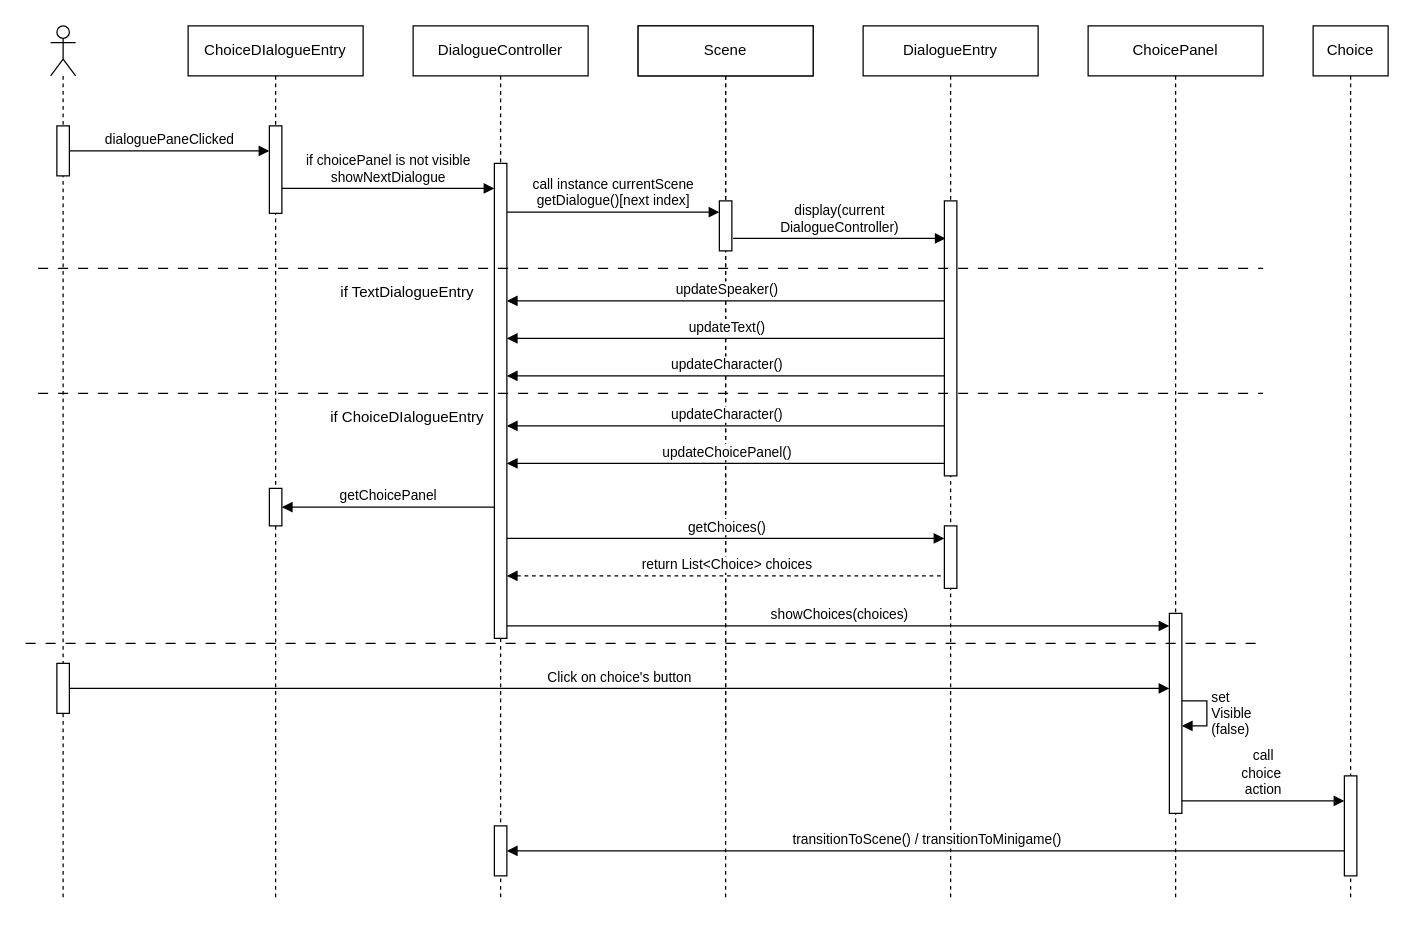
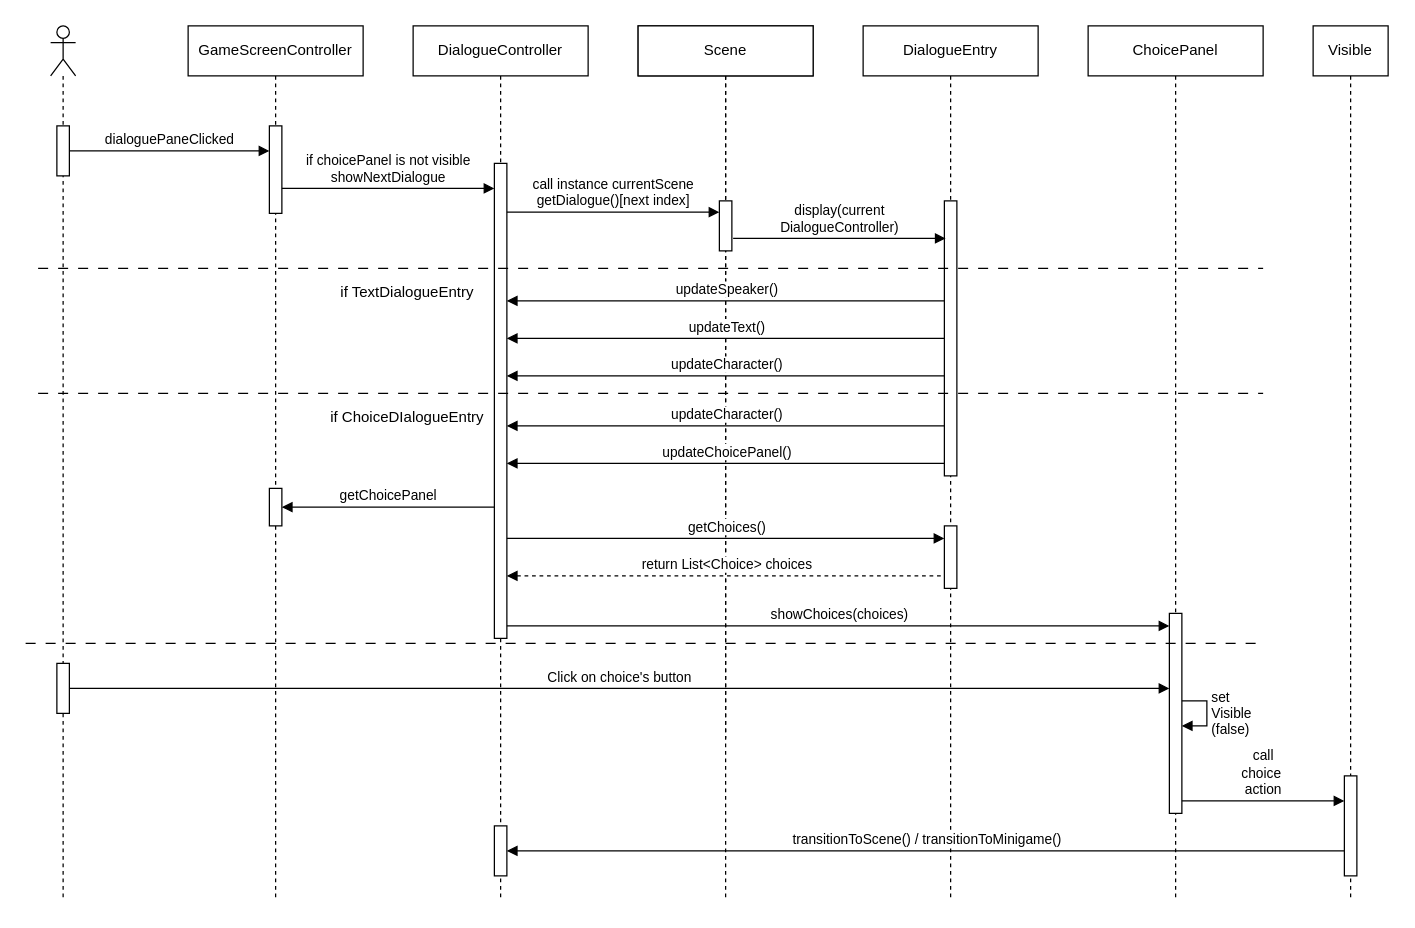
  <mxCell id="0" />
  <mxCell id="1" parent="0" />
  <mxCell id="2" value="" style="shape=umlLifeline;perimeter=lifelinePerimeter;whiteSpace=wrap;html=1;container=1;dropTarget=0;collapsible=0;recursiveResize=0;outlineConnect=0;portConstraint=eastwest;newEdgeStyle={&quot;curved&quot;:0,&quot;rounded&quot;:0};participant=umlActor;" vertex="1" parent="1"><mxGeometry x="40" y="20" width="20" height="700" as="geometry" /></mxCell>
  <mxCell id="3" value="" style="html=1;points=[[0,0,0,0,5],[0,1,0,0,-5],[1,0,0,0,5],[1,1,0,0,-5]];perimeter=orthogonalPerimeter;outlineConnect=0;targetShapes=umlLifeline;portConstraint=eastwest;newEdgeStyle={&quot;curved&quot;:0,&quot;rounded&quot;:0};" vertex="1" parent="2"><mxGeometry x="5" y="80" width="10" height="40" as="geometry" /></mxCell>
  <mxCell id="4" value="" style="html=1;points=[[0,0,0,0,5],[0,1,0,0,-5],[1,0,0,0,5],[1,1,0,0,-5]];perimeter=orthogonalPerimeter;outlineConnect=0;targetShapes=umlLifeline;portConstraint=eastwest;newEdgeStyle={&quot;curved&quot;:0,&quot;rounded&quot;:0};" vertex="1" parent="2"><mxGeometry x="5" y="510" width="10" height="40" as="geometry" /></mxCell>
- <mxCell id="5" value="ChoiceDIalogueEntry" style="shape=umlLifeline;perimeter=lifelinePerimeter;whiteSpace=wrap;html=1;container=1;dropTarget=0;collapsible=0;recursiveResize=0;outlineConnect=0;portConstraint=eastwest;newEdgeStyle={&quot;curved&quot;:0,&quot;rounded&quot;:0};" vertex="1" parent="1"><mxGeometry x="150" y="20" width="140" height="700" as="geometry" /></mxCell>
+ <mxCell id="5" value="GameScreenController" style="shape=umlLifeline;perimeter=lifelinePerimeter;whiteSpace=wrap;html=1;container=1;dropTarget=0;collapsible=0;recursiveResize=0;outlineConnect=0;portConstraint=eastwest;newEdgeStyle={&quot;curved&quot;:0,&quot;rounded&quot;:0};" vertex="1" parent="1"><mxGeometry x="150" y="20" width="140" height="700" as="geometry" /></mxCell>
  <mxCell id="6" value="" style="html=1;points=[[0,0,0,0,5],[0,1,0,0,-5],[1,0,0,0,5],[1,1,0,0,-5]];perimeter=orthogonalPerimeter;outlineConnect=0;targetShapes=umlLifeline;portConstraint=eastwest;newEdgeStyle={&quot;curved&quot;:0,&quot;rounded&quot;:0};" vertex="1" parent="5"><mxGeometry x="65" y="80" width="10" height="70" as="geometry" /></mxCell>
  <mxCell id="7" value="" style="html=1;points=[[0,0,0,0,5],[0,1,0,0,-5],[1,0,0,0,5],[1,1,0,0,-5]];perimeter=orthogonalPerimeter;outlineConnect=0;targetShapes=umlLifeline;portConstraint=eastwest;newEdgeStyle={&quot;curved&quot;:0,&quot;rounded&quot;:0};" vertex="1" parent="5"><mxGeometry x="65" y="370" width="10" height="30" as="geometry" /></mxCell>
  <mxCell id="8" value="Scene" style="shape=umlLifeline;perimeter=lifelinePerimeter;whiteSpace=wrap;html=1;container=1;dropTarget=0;collapsible=0;recursiveResize=0;outlineConnect=0;portConstraint=eastwest;newEdgeStyle={&quot;curved&quot;:0,&quot;rounded&quot;:0};" vertex="1" parent="1"><mxGeometry x="510" y="20" width="140" height="570" as="geometry" /></mxCell>
  <mxCell id="9" value="DialogueController" style="shape=umlLifeline;perimeter=lifelinePerimeter;whiteSpace=wrap;html=1;container=1;dropTarget=0;collapsible=0;recursiveResize=0;outlineConnect=0;portConstraint=eastwest;newEdgeStyle={&quot;curved&quot;:0,&quot;rounded&quot;:0};" vertex="1" parent="1"><mxGeometry x="330" y="20" width="140" height="700" as="geometry" /></mxCell>
  <mxCell id="10" value="" style="html=1;points=[[0,0,0,0,5],[0,1,0,0,-5],[1,0,0,0,5],[1,1,0,0,-5]];perimeter=orthogonalPerimeter;outlineConnect=0;targetShapes=umlLifeline;portConstraint=eastwest;newEdgeStyle={&quot;curved&quot;:0,&quot;rounded&quot;:0};" vertex="1" parent="9"><mxGeometry x="65" y="110" width="10" height="380" as="geometry" /></mxCell>
  <mxCell id="11" value="" style="html=1;points=[[0,0,0,0,5],[0,1,0,0,-5],[1,0,0,0,5],[1,1,0,0,-5]];perimeter=orthogonalPerimeter;outlineConnect=0;targetShapes=umlLifeline;portConstraint=eastwest;newEdgeStyle={&quot;curved&quot;:0,&quot;rounded&quot;:0};" vertex="1" parent="9"><mxGeometry x="65" y="640" width="10" height="40" as="geometry" /></mxCell>
  <mxCell id="12" value="DialogueEntry" style="shape=umlLifeline;perimeter=lifelinePerimeter;whiteSpace=wrap;html=1;container=1;dropTarget=0;collapsible=0;recursiveResize=0;outlineConnect=0;portConstraint=eastwest;newEdgeStyle={&quot;curved&quot;:0,&quot;rounded&quot;:0};" vertex="1" parent="1"><mxGeometry x="690" y="20" width="140" height="700" as="geometry" /></mxCell>
  <mxCell id="13" value="" style="html=1;points=[[0,0,0,0,5],[0,1,0,0,-5],[1,0,0,0,5],[1,1,0,0,-5]];perimeter=orthogonalPerimeter;outlineConnect=0;targetShapes=umlLifeline;portConstraint=eastwest;newEdgeStyle={&quot;curved&quot;:0,&quot;rounded&quot;:0};" vertex="1" parent="12"><mxGeometry x="65" y="140" width="10" height="220" as="geometry" /></mxCell>
  <mxCell id="14" value="" style="html=1;points=[[0,0,0,0,5],[0,1,0,0,-5],[1,0,0,0,5],[1,1,0,0,-5]];perimeter=orthogonalPerimeter;outlineConnect=0;targetShapes=umlLifeline;portConstraint=eastwest;newEdgeStyle={&quot;curved&quot;:0,&quot;rounded&quot;:0};" vertex="1" parent="12"><mxGeometry x="65" y="400" width="10" height="50" as="geometry" /></mxCell>
  <mxCell id="15" value="dialoguePaneClicked" style="html=1;verticalAlign=bottom;endArrow=block;curved=0;rounded=0;" edge="1" parent="1" source="3" target="6"><mxGeometry width="80" relative="1" as="geometry"><mxPoint x="80" y="120" as="sourcePoint" /><mxPoint x="160" y="120" as="targetPoint" /></mxGeometry></mxCell>
  <mxCell id="16" value="&lt;div&gt;if choicePanel is not visible&lt;/div&gt;showNextDialogue" style="html=1;verticalAlign=bottom;endArrow=block;curved=0;rounded=0;" edge="1" parent="1"><mxGeometry width="80" relative="1" as="geometry"><mxPoint x="225" y="150" as="sourcePoint" /><mxPoint x="395" y="150" as="targetPoint" /></mxGeometry></mxCell>
  <mxCell id="17" value="Scene" style="shape=umlLifeline;perimeter=lifelinePerimeter;whiteSpace=wrap;html=1;container=1;dropTarget=0;collapsible=0;recursiveResize=0;outlineConnect=0;portConstraint=eastwest;newEdgeStyle={&quot;curved&quot;:0,&quot;rounded&quot;:0};" vertex="1" parent="1"><mxGeometry x="510" y="20" width="140" height="700" as="geometry" /></mxCell>
  <mxCell id="18" value="" style="html=1;points=[[0,0,0,0,5],[0,1,0,0,-5],[1,0,0,0,5],[1,1,0,0,-5]];perimeter=orthogonalPerimeter;outlineConnect=0;targetShapes=umlLifeline;portConstraint=eastwest;newEdgeStyle={&quot;curved&quot;:0,&quot;rounded&quot;:0};" vertex="1" parent="17"><mxGeometry x="65" y="140" width="10" height="40" as="geometry" /></mxCell>
  <mxCell id="19" value="&lt;div&gt;call instance currentScene&lt;/div&gt;&lt;div&gt;getDialogue()[next index]&lt;/div&gt;" style="html=1;verticalAlign=bottom;endArrow=block;curved=0;rounded=0;" edge="1" parent="1"><mxGeometry width="80" relative="1" as="geometry"><mxPoint x="405" y="169" as="sourcePoint" /><mxPoint x="575" y="169" as="targetPoint" /></mxGeometry></mxCell>
  <mxCell id="20" value="&lt;div&gt;display(current&lt;/div&gt;&lt;div&gt;DialogueController)&lt;/div&gt;" style="html=1;verticalAlign=bottom;endArrow=block;curved=0;rounded=0;" edge="1" parent="1"><mxGeometry x="0.003" width="80" relative="1" as="geometry"><mxPoint x="586" y="190" as="sourcePoint" /><mxPoint x="756" y="190" as="targetPoint" /><mxPoint as="offset" /></mxGeometry></mxCell>
  <mxCell id="21" value="" style="line;strokeWidth=1;fillColor=none;align=left;verticalAlign=middle;spacingTop=-1;spacingLeft=3;spacingRight=3;rotatable=0;labelPosition=right;points=[];portConstraint=eastwest;strokeColor=inherit;dashed=1;dashPattern=8 8;" vertex="1" parent="1"><mxGeometry x="30" y="210" width="980" height="8" as="geometry" /></mxCell>
  <mxCell id="22" value="if TextDialogueEntry" style="text;html=1;align=center;verticalAlign=middle;resizable=0;points=[];autosize=1;strokeColor=none;fillColor=none;" vertex="1" parent="1"><mxGeometry x="260" y="218" width="130" height="30" as="geometry" /></mxCell>
  <mxCell id="23" value="" style="line;strokeWidth=1;fillColor=none;align=left;verticalAlign=middle;spacingTop=-1;spacingLeft=3;spacingRight=3;rotatable=0;labelPosition=right;points=[];portConstraint=eastwest;strokeColor=inherit;dashed=1;dashPattern=8 8;" vertex="1" parent="1"><mxGeometry x="30" y="310" width="980" height="8" as="geometry" /></mxCell>
  <mxCell id="24" value="if ChoiceDIalogueEntry" style="text;html=1;align=center;verticalAlign=middle;resizable=0;points=[];autosize=1;strokeColor=none;fillColor=none;" vertex="1" parent="1"><mxGeometry x="250" y="318" width="150" height="30" as="geometry" /></mxCell>
  <mxCell id="25" value="&lt;div&gt;getChoicePanel&lt;/div&gt;" style="html=1;verticalAlign=bottom;endArrow=none;curved=0;rounded=0;startFill=1;startArrow=block;" edge="1" parent="1"><mxGeometry width="80" relative="1" as="geometry"><mxPoint x="225" y="405" as="sourcePoint" /><mxPoint x="395" y="405" as="targetPoint" /></mxGeometry></mxCell>
  <mxCell id="26" value="ChoicePanel" style="shape=umlLifeline;perimeter=lifelinePerimeter;whiteSpace=wrap;html=1;container=1;dropTarget=0;collapsible=0;recursiveResize=0;outlineConnect=0;portConstraint=eastwest;newEdgeStyle={&quot;curved&quot;:0,&quot;rounded&quot;:0};" vertex="1" parent="1"><mxGeometry x="870" y="20" width="140" height="700" as="geometry" /></mxCell>
  <mxCell id="27" value="" style="html=1;points=[[0,0,0,0,5],[0,1,0,0,-5],[1,0,0,0,5],[1,1,0,0,-5]];perimeter=orthogonalPerimeter;outlineConnect=0;targetShapes=umlLifeline;portConstraint=eastwest;newEdgeStyle={&quot;curved&quot;:0,&quot;rounded&quot;:0};" vertex="1" parent="26"><mxGeometry x="65" y="470" width="10" height="160" as="geometry" /></mxCell>
  <mxCell id="28" value="set&lt;div&gt;Visible&lt;/div&gt;&lt;div&gt;(false)&lt;/div&gt;" style="html=1;align=left;spacingLeft=2;endArrow=block;rounded=0;edgeStyle=orthogonalEdgeStyle;curved=0;rounded=0;" edge="1" target="27" parent="26" source="27"><mxGeometry relative="1" as="geometry"><mxPoint x="90" y="550" as="sourcePoint" /><Array as="points" /><mxPoint x="95" y="580.0" as="targetPoint" /></mxGeometry></mxCell>
  <mxCell id="29" value="&lt;div&gt;updateSpeaker()&lt;/div&gt;" style="html=1;verticalAlign=bottom;endArrow=none;curved=0;rounded=0;startFill=1;startArrow=block;" edge="1" parent="1"><mxGeometry x="0.003" width="80" relative="1" as="geometry"><mxPoint x="405" y="240" as="sourcePoint" /><mxPoint x="755" y="240" as="targetPoint" /><mxPoint as="offset" /></mxGeometry></mxCell>
  <mxCell id="30" value="&lt;div&gt;updateText()&lt;/div&gt;" style="html=1;verticalAlign=bottom;endArrow=none;curved=0;rounded=0;startFill=1;startArrow=block;" edge="1" parent="1"><mxGeometry x="0.003" width="80" relative="1" as="geometry"><mxPoint x="405" y="270" as="sourcePoint" /><mxPoint x="755" y="270" as="targetPoint" /><mxPoint as="offset" /></mxGeometry></mxCell>
  <mxCell id="31" value="&lt;div&gt;updateCharacter()&lt;/div&gt;" style="html=1;verticalAlign=bottom;endArrow=none;curved=0;rounded=0;startFill=1;startArrow=block;" edge="1" parent="1"><mxGeometry x="0.003" width="80" relative="1" as="geometry"><mxPoint x="405" y="300" as="sourcePoint" /><mxPoint x="755" y="300" as="targetPoint" /><mxPoint as="offset" /></mxGeometry></mxCell>
  <mxCell id="32" value="&lt;div&gt;updateCharacter()&lt;/div&gt;" style="html=1;verticalAlign=bottom;endArrow=none;curved=0;rounded=0;startFill=1;startArrow=block;" edge="1" parent="1"><mxGeometry x="0.003" width="80" relative="1" as="geometry"><mxPoint x="405" y="340" as="sourcePoint" /><mxPoint x="755" y="340" as="targetPoint" /><mxPoint as="offset" /></mxGeometry></mxCell>
  <mxCell id="33" value="&lt;div&gt;updateChoicePanel()&lt;/div&gt;" style="html=1;verticalAlign=bottom;endArrow=none;curved=0;rounded=0;startFill=1;startArrow=block;" edge="1" parent="1"><mxGeometry x="0.003" width="80" relative="1" as="geometry"><mxPoint x="405" y="370" as="sourcePoint" /><mxPoint x="755" y="370" as="targetPoint" /><mxPoint as="offset" /></mxGeometry></mxCell>
  <mxCell id="34" value="&lt;div&gt;getChoices()&lt;/div&gt;" style="html=1;verticalAlign=bottom;endArrow=block;curved=0;rounded=0;startFill=0;startArrow=none;endFill=1;" edge="1" parent="1"><mxGeometry x="0.003" width="80" relative="1" as="geometry"><mxPoint x="405" y="430" as="sourcePoint" /><mxPoint x="755" y="430" as="targetPoint" /><mxPoint as="offset" /></mxGeometry></mxCell>
  <mxCell id="35" value="&lt;div&gt;return List&amp;lt;Choice&amp;gt; choices&lt;/div&gt;" style="html=1;verticalAlign=bottom;endArrow=none;curved=0;rounded=0;startFill=1;startArrow=block;dashed=1;" edge="1" parent="1"><mxGeometry x="0.003" width="80" relative="1" as="geometry"><mxPoint x="405" y="460" as="sourcePoint" /><mxPoint x="755" y="460" as="targetPoint" /><mxPoint as="offset" /></mxGeometry></mxCell>
  <mxCell id="36" value="&lt;div&gt;showChoices(choices)&lt;/div&gt;" style="html=1;verticalAlign=bottom;endArrow=block;curved=0;rounded=0;startFill=0;startArrow=none;endFill=1;" edge="1" parent="1" target="27"><mxGeometry x="0.003" width="80" relative="1" as="geometry"><mxPoint x="405" y="500" as="sourcePoint" /><mxPoint x="755" y="500" as="targetPoint" /><mxPoint as="offset" /></mxGeometry></mxCell>
  <mxCell id="37" value="" style="line;strokeWidth=1;fillColor=none;align=left;verticalAlign=middle;spacingTop=-1;spacingLeft=3;spacingRight=3;rotatable=0;labelPosition=right;points=[];portConstraint=eastwest;strokeColor=inherit;dashed=1;dashPattern=8 8;" vertex="1" parent="1"><mxGeometry x="20" y="510" width="990" height="8" as="geometry" /></mxCell>
  <mxCell id="38" value="Click on choice's button" style="html=1;verticalAlign=bottom;endArrow=block;curved=0;rounded=0;" edge="1" parent="1" source="4" target="27"><mxGeometry width="80" relative="1" as="geometry"><mxPoint x="60" y="550" as="sourcePoint" /><mxPoint x="220" y="550" as="targetPoint" /></mxGeometry></mxCell>
- <mxCell id="39" value="Choice" style="shape=umlLifeline;perimeter=lifelinePerimeter;whiteSpace=wrap;html=1;container=1;dropTarget=0;collapsible=0;recursiveResize=0;outlineConnect=0;portConstraint=eastwest;newEdgeStyle={&quot;curved&quot;:0,&quot;rounded&quot;:0};" vertex="1" parent="1"><mxGeometry x="1050" y="20" width="60" height="700" as="geometry" /></mxCell>
+ <mxCell id="39" value="Visible" style="shape=umlLifeline;perimeter=lifelinePerimeter;whiteSpace=wrap;html=1;container=1;dropTarget=0;collapsible=0;recursiveResize=0;outlineConnect=0;portConstraint=eastwest;newEdgeStyle={&quot;curved&quot;:0,&quot;rounded&quot;:0};" vertex="1" parent="1"><mxGeometry x="1050" y="20" width="60" height="700" as="geometry" /></mxCell>
  <mxCell id="40" value="" style="html=1;points=[[0,0,0,0,5],[0,1,0,0,-5],[1,0,0,0,5],[1,1,0,0,-5]];perimeter=orthogonalPerimeter;outlineConnect=0;targetShapes=umlLifeline;portConstraint=eastwest;newEdgeStyle={&quot;curved&quot;:0,&quot;rounded&quot;:0};" vertex="1" parent="39"><mxGeometry x="25" y="600" width="10" height="80" as="geometry" /></mxCell>
  <mxCell id="41" value="&lt;div&gt;call&lt;/div&gt;&lt;div&gt;choice&amp;nbsp;&lt;/div&gt;&lt;div&gt;action&lt;/div&gt;" style="html=1;verticalAlign=bottom;endArrow=none;curved=0;rounded=0;startFill=1;startArrow=block;" edge="1" parent="1" source="40" target="27"><mxGeometry x="0.003" width="80" relative="1" as="geometry"><mxPoint x="860" y="640" as="sourcePoint" /><mxPoint x="890" y="640" as="targetPoint" /><mxPoint as="offset" /><Array as="points"><mxPoint x="1030" y="640" /></Array></mxGeometry></mxCell>
  <mxCell id="42" value="&lt;div&gt;transitionToScene() / transitionToMinigame()&lt;/div&gt;" style="html=1;verticalAlign=bottom;endArrow=none;curved=0;rounded=0;startFill=1;startArrow=block;" edge="1" parent="1" target="40"><mxGeometry x="0.003" width="80" relative="1" as="geometry"><mxPoint x="405" y="680" as="sourcePoint" /><mxPoint x="755" y="680" as="targetPoint" /><mxPoint as="offset" /></mxGeometry></mxCell>
